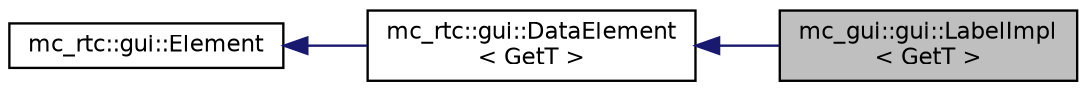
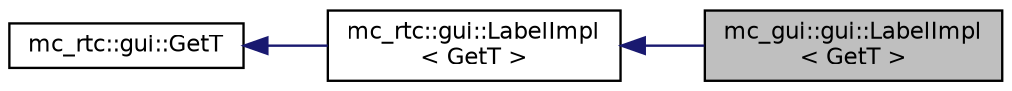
  digraph {
    rankdir=LR
    node [color=black fillcolor=white fontname=Helvetica fontsize=10 shape=record style=filled]
    edge [color=midnightblue dir=back fontname=Helvetica fontsize=10 labelfontname=Helvetica labelfontsize=10 style=solid]
    n1 [fillcolor=grey75 fontcolor=black height=0.2 label="mc_gui::gui::LabelImpl\l\< GetT \>" width=0.4]
-   n2 [height=0.2 label="mc_rtc::gui::DataElement\l\< GetT \>" width=0.4]
-   n3 [height=0.2 label="mc_rtc::gui::Element" width=0.4]
+   n2 [height=0.2 label="mc_rtc::gui::LabelImpl\l\< GetT \>" width=0.4]
+   n3 [height=0.2 label="mc_rtc::gui::GetT" width=0.4]
    n2 -> n1
    n3 -> n2
  }
